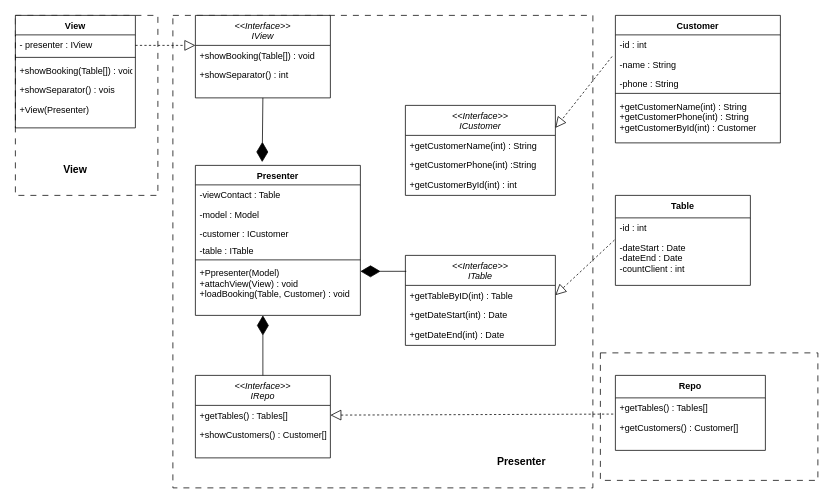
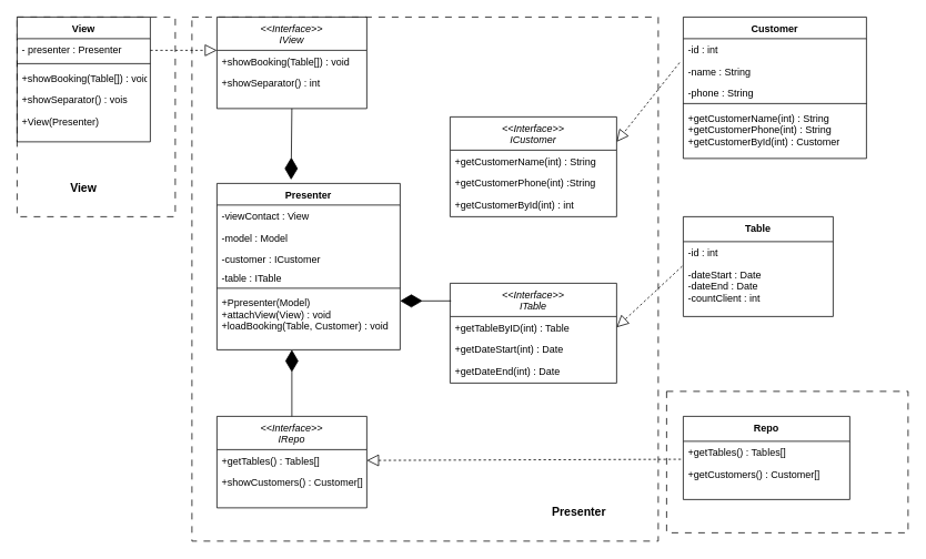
  <mxCell id="0" />
  <mxCell id="1" parent="0" />
  <mxCell id="2" value="" style="rounded=0;whiteSpace=wrap;html=1;textOpacity=0;dashed=1;dashPattern=8 8;" vertex="1" parent="1"><mxGeometry x="800" y="470" width="290" height="170" as="geometry" /></mxCell>
  <mxCell id="3" value="" style="rounded=0;whiteSpace=wrap;html=1;textOpacity=0;dashed=1;dashPattern=8 8;" vertex="1" parent="1"><mxGeometry x="230" width="560" height="630" as="geometry" y="20" /></mxCell>
  <mxCell id="4" value="" style="rounded=0;whiteSpace=wrap;html=1;textOpacity=0;dashed=1;dashPattern=8 8;" vertex="1" parent="1"><mxGeometry width="190" height="240" as="geometry" x="20" y="20" /></mxCell>
  <mxCell id="5" value="&lt;&lt;Interface&gt;&gt;&#10;IView" style="swimlane;fontStyle=2;align=center;verticalAlign=top;childLayout=stackLayout;horizontal=1;startSize=40;horizontalStack=0;resizeParent=1;resizeLast=0;collapsible=1;marginBottom=0;rounded=0;shadow=0;strokeWidth=1;" parent="1" vertex="1"><mxGeometry x="260" width="180" height="110" as="geometry" y="20"><mxRectangle x="230" y="140" width="160" height="26" as="alternateBounds" /></mxGeometry></mxCell>
  <mxCell id="6" value="+showBooking(Table[]) : void" style="text;align=left;verticalAlign=top;spacingLeft=4;spacingRight=4;overflow=hidden;rotatable=0;points=[[0,0.5],[1,0.5]];portConstraint=eastwest;rounded=0;shadow=0;html=0;" parent="5" vertex="1"><mxGeometry y="40" width="180" height="26" as="geometry" /></mxCell>
  <mxCell id="7" value="+showSeparator() : int" style="text;align=left;verticalAlign=top;spacingLeft=4;spacingRight=4;overflow=hidden;rotatable=0;points=[[0,0.5],[1,0.5]];portConstraint=eastwest;rounded=0;shadow=0;html=0;" parent="5" vertex="1"><mxGeometry y="66" width="180" height="26" as="geometry" /></mxCell>
  <mxCell id="8" value="View" style="swimlane;fontStyle=1;align=center;verticalAlign=top;childLayout=stackLayout;horizontal=1;startSize=26;horizontalStack=0;resizeParent=1;resizeLast=0;collapsible=1;marginBottom=0;rounded=0;shadow=0;strokeWidth=1;" parent="1" vertex="1"><mxGeometry width="160" height="150" as="geometry" x="20" y="20"><mxRectangle x="130" y="380" width="160" height="26" as="alternateBounds" /></mxGeometry></mxCell>
- <mxCell id="9" value="- presenter : IView" style="text;align=left;verticalAlign=top;spacingLeft=4;spacingRight=4;overflow=hidden;rotatable=0;points=[[0,0.5],[1,0.5]];portConstraint=eastwest;" parent="8" vertex="1"><mxGeometry y="26" width="160" height="26" as="geometry" /></mxCell>
+ <mxCell id="9" value="- presenter : Presenter" style="text;align=left;verticalAlign=top;spacingLeft=4;spacingRight=4;overflow=hidden;rotatable=0;points=[[0,0.5],[1,0.5]];portConstraint=eastwest;" parent="8" vertex="1"><mxGeometry y="26" width="160" height="26" as="geometry" /></mxCell>
  <mxCell id="10" value="" style="line;html=1;strokeWidth=1;align=left;verticalAlign=middle;spacingTop=-1;spacingLeft=3;spacingRight=3;rotatable=0;labelPosition=right;points=[];portConstraint=eastwest;" parent="8" vertex="1"><mxGeometry y="52" width="160" height="8" as="geometry" /></mxCell>
  <mxCell id="11" value="+showBooking(Table[]) : void" style="text;align=left;verticalAlign=top;spacingLeft=4;spacingRight=4;overflow=hidden;rotatable=0;points=[[0,0.5],[1,0.5]];portConstraint=eastwest;fontStyle=0" parent="8" vertex="1"><mxGeometry y="60" width="160" height="26" as="geometry" /></mxCell>
  <mxCell id="12" value="+showSeparator() : vois" style="text;align=left;verticalAlign=top;spacingLeft=4;spacingRight=4;overflow=hidden;rotatable=0;points=[[0,0.5],[1,0.5]];portConstraint=eastwest;" parent="8" vertex="1"><mxGeometry y="86" width="160" height="26" as="geometry" /></mxCell>
  <mxCell id="13" value="+View(Presenter)" style="text;align=left;verticalAlign=top;spacingLeft=4;spacingRight=4;overflow=hidden;rotatable=0;points=[[0,0.5],[1,0.5]];portConstraint=eastwest;" vertex="1" parent="8"><mxGeometry y="112" width="160" height="26" as="geometry" /></mxCell>
  <mxCell id="14" value="Presenter" style="swimlane;fontStyle=1;align=center;verticalAlign=top;childLayout=stackLayout;horizontal=1;startSize=26;horizontalStack=0;resizeParent=1;resizeLast=0;collapsible=1;marginBottom=0;rounded=0;shadow=0;strokeWidth=1;" vertex="1" parent="1"><mxGeometry x="260" y="220" width="220" height="200" as="geometry"><mxRectangle x="230" y="140" width="160" height="26" as="alternateBounds" /></mxGeometry></mxCell>
- <mxCell id="15" value="-viewContact : Table" style="text;align=left;verticalAlign=top;spacingLeft=4;spacingRight=4;overflow=hidden;rotatable=0;points=[[0,0.5],[1,0.5]];portConstraint=eastwest;" vertex="1" parent="14"><mxGeometry y="26" width="220" height="26" as="geometry" /></mxCell>
+ <mxCell id="15" value="-viewContact : View" style="text;align=left;verticalAlign=top;spacingLeft=4;spacingRight=4;overflow=hidden;rotatable=0;points=[[0,0.5],[1,0.5]];portConstraint=eastwest;" vertex="1" parent="14"><mxGeometry y="26" width="220" height="26" as="geometry" /></mxCell>
  <mxCell id="16" value="-model : Model" style="text;align=left;verticalAlign=top;spacingLeft=4;spacingRight=4;overflow=hidden;rotatable=0;points=[[0,0.5],[1,0.5]];portConstraint=eastwest;rounded=0;shadow=0;html=0;" vertex="1" parent="14"><mxGeometry y="52" width="220" height="26" as="geometry" /></mxCell>
  <mxCell id="17" value="-customer : ICustomer" style="text;align=left;verticalAlign=top;spacingLeft=4;spacingRight=4;overflow=hidden;rotatable=0;points=[[0,0.5],[1,0.5]];portConstraint=eastwest;rounded=0;shadow=0;html=0;" vertex="1" parent="14"><mxGeometry y="78" width="220" height="22" as="geometry" /></mxCell>
  <mxCell id="18" value="-table : ITable" style="text;align=left;verticalAlign=top;spacingLeft=4;spacingRight=4;overflow=hidden;rotatable=0;points=[[0,0.5],[1,0.5]];portConstraint=eastwest;rounded=0;shadow=0;html=0;" vertex="1" parent="14"><mxGeometry y="100" width="220" height="22" as="geometry" /></mxCell>
  <mxCell id="19" value="" style="line;html=1;strokeWidth=1;align=left;verticalAlign=middle;spacingTop=-1;spacingLeft=3;spacingRight=3;rotatable=0;labelPosition=right;points=[];portConstraint=eastwest;" vertex="1" parent="14"><mxGeometry y="122" width="220" height="8" as="geometry" /></mxCell>
  <mxCell id="20" value="+Ppresenter(Model)&#10;+attachView(View) : void&#10;+loadBooking(Table, Customer) : void" style="text;align=left;verticalAlign=top;spacingLeft=4;spacingRight=4;overflow=hidden;rotatable=0;points=[[0,0.5],[1,0.5]];portConstraint=eastwest;" vertex="1" parent="14"><mxGeometry y="130" width="220" height="58" as="geometry" /></mxCell>
  <mxCell id="21" value="&lt;&lt;Interface&gt;&gt;&#10;IRepo" style="swimlane;fontStyle=2;align=center;verticalAlign=top;childLayout=stackLayout;horizontal=1;startSize=40;horizontalStack=0;resizeParent=1;resizeLast=0;collapsible=1;marginBottom=0;rounded=0;shadow=0;strokeWidth=1;" vertex="1" parent="1"><mxGeometry x="260" y="500" width="180" height="110" as="geometry"><mxRectangle x="230" y="140" width="160" height="26" as="alternateBounds" /></mxGeometry></mxCell>
  <mxCell id="22" value="+getTables() : Tables[]" style="text;align=left;verticalAlign=top;spacingLeft=4;spacingRight=4;overflow=hidden;rotatable=0;points=[[0,0.5],[1,0.5]];portConstraint=eastwest;rounded=0;shadow=0;html=0;" vertex="1" parent="21"><mxGeometry y="40" width="180" height="26" as="geometry" /></mxCell>
  <mxCell id="23" value="+showCustomers() : Customer[]" style="text;align=left;verticalAlign=top;spacingLeft=4;spacingRight=4;overflow=hidden;rotatable=0;points=[[0,0.5],[1,0.5]];portConstraint=eastwest;rounded=0;shadow=0;html=0;" vertex="1" parent="21"><mxGeometry y="66" width="180" height="26" as="geometry" /></mxCell>
  <mxCell id="24" value="&lt;&lt;Interface&gt;&gt;&#10;ICustomer" style="swimlane;fontStyle=2;align=center;verticalAlign=top;childLayout=stackLayout;horizontal=1;startSize=40;horizontalStack=0;resizeParent=1;resizeLast=0;collapsible=1;marginBottom=0;rounded=0;shadow=0;strokeWidth=1;" vertex="1" parent="1"><mxGeometry x="540" y="140" width="200" height="120" as="geometry"><mxRectangle x="230" y="140" width="160" height="26" as="alternateBounds" /></mxGeometry></mxCell>
  <mxCell id="25" value="+getCustomerName(int) : String" style="text;align=left;verticalAlign=top;spacingLeft=4;spacingRight=4;overflow=hidden;rotatable=0;points=[[0,0.5],[1,0.5]];portConstraint=eastwest;rounded=0;shadow=0;html=0;" vertex="1" parent="24"><mxGeometry y="40" width="200" height="26" as="geometry" /></mxCell>
  <mxCell id="26" value="+getCustomerPhone(int) :String" style="text;align=left;verticalAlign=top;spacingLeft=4;spacingRight=4;overflow=hidden;rotatable=0;points=[[0,0.5],[1,0.5]];portConstraint=eastwest;rounded=0;shadow=0;html=0;" vertex="1" parent="24"><mxGeometry y="66" width="200" height="26" as="geometry" /></mxCell>
  <mxCell id="27" value="+getCustomerById(int) : int" style="text;align=left;verticalAlign=top;spacingLeft=4;spacingRight=4;overflow=hidden;rotatable=0;points=[[0,0.5],[1,0.5]];portConstraint=eastwest;rounded=0;shadow=0;html=0;" vertex="1" parent="24"><mxGeometry y="92" width="200" height="26" as="geometry" /></mxCell>
  <mxCell id="28" value="&lt;&lt;Interface&gt;&gt;&#10;ITable" style="swimlane;fontStyle=2;align=center;verticalAlign=top;childLayout=stackLayout;horizontal=1;startSize=40;horizontalStack=0;resizeParent=1;resizeLast=0;collapsible=1;marginBottom=0;rounded=0;shadow=0;strokeWidth=1;" vertex="1" parent="1"><mxGeometry x="540" y="340" width="200" height="120" as="geometry"><mxRectangle x="230" y="140" width="160" height="26" as="alternateBounds" /></mxGeometry></mxCell>
  <mxCell id="29" value="+getTableByID(int) : Table" style="text;align=left;verticalAlign=top;spacingLeft=4;spacingRight=4;overflow=hidden;rotatable=0;points=[[0,0.5],[1,0.5]];portConstraint=eastwest;rounded=0;shadow=0;html=0;" vertex="1" parent="28"><mxGeometry y="40" width="200" height="26" as="geometry" /></mxCell>
  <mxCell id="30" value="+getDateStart(int) : Date" style="text;align=left;verticalAlign=top;spacingLeft=4;spacingRight=4;overflow=hidden;rotatable=0;points=[[0,0.5],[1,0.5]];portConstraint=eastwest;rounded=0;shadow=0;html=0;" vertex="1" parent="28"><mxGeometry y="66" width="200" height="26" as="geometry" /></mxCell>
  <mxCell id="31" value="+getDateEnd(int) : Date" style="text;align=left;verticalAlign=top;spacingLeft=4;spacingRight=4;overflow=hidden;rotatable=0;points=[[0,0.5],[1,0.5]];portConstraint=eastwest;rounded=0;shadow=0;html=0;" vertex="1" parent="28"><mxGeometry y="92" width="200" height="26" as="geometry" /></mxCell>
  <mxCell id="32" value="Customer" style="swimlane;fontStyle=1;align=center;verticalAlign=top;childLayout=stackLayout;horizontal=1;startSize=26;horizontalStack=0;resizeParent=1;resizeLast=0;collapsible=1;marginBottom=0;rounded=0;shadow=0;strokeWidth=1;" vertex="1" parent="1"><mxGeometry x="820" width="220" height="170" as="geometry" y="20"><mxRectangle x="230" y="140" width="160" height="26" as="alternateBounds" /></mxGeometry></mxCell>
  <mxCell id="33" value="-id : int" style="text;align=left;verticalAlign=top;spacingLeft=4;spacingRight=4;overflow=hidden;rotatable=0;points=[[0,0.5],[1,0.5]];portConstraint=eastwest;" vertex="1" parent="32"><mxGeometry y="26" width="220" height="26" as="geometry" /></mxCell>
  <mxCell id="34" value="-name : String" style="text;align=left;verticalAlign=top;spacingLeft=4;spacingRight=4;overflow=hidden;rotatable=0;points=[[0,0.5],[1,0.5]];portConstraint=eastwest;rounded=0;shadow=0;html=0;" vertex="1" parent="32"><mxGeometry y="52" width="220" height="26" as="geometry" /></mxCell>
  <mxCell id="35" value="-phone : String" style="text;align=left;verticalAlign=top;spacingLeft=4;spacingRight=4;overflow=hidden;rotatable=0;points=[[0,0.5],[1,0.5]];portConstraint=eastwest;rounded=0;shadow=0;html=0;" vertex="1" parent="32"><mxGeometry y="78" width="220" height="22" as="geometry" /></mxCell>
  <mxCell id="36" value="" style="line;html=1;strokeWidth=1;align=left;verticalAlign=middle;spacingTop=-1;spacingLeft=3;spacingRight=3;rotatable=0;labelPosition=right;points=[];portConstraint=eastwest;" vertex="1" parent="32"><mxGeometry y="100" width="220" height="8" as="geometry" /></mxCell>
  <mxCell id="37" value="+getCustomerName(int) : String&#10;+getCustomerPhone(int) : String&#10;+getCustomerById(int) : Customer" style="text;align=left;verticalAlign=top;spacingLeft=4;spacingRight=4;overflow=hidden;rotatable=0;points=[[0,0.5],[1,0.5]];portConstraint=eastwest;" vertex="1" parent="32"><mxGeometry y="108" width="220" height="58" as="geometry" /></mxCell>
  <mxCell id="38" value="Table" style="swimlane;fontStyle=1;align=center;verticalAlign=top;childLayout=stackLayout;horizontal=1;startSize=30;horizontalStack=0;resizeParent=1;resizeLast=0;collapsible=1;marginBottom=0;rounded=0;shadow=0;strokeWidth=1;" vertex="1" parent="1"><mxGeometry x="820" y="260" width="180" height="120" as="geometry"><mxRectangle x="230" y="140" width="160" height="26" as="alternateBounds" /></mxGeometry></mxCell>
  <mxCell id="39" value="-id : int" style="text;align=left;verticalAlign=top;spacingLeft=4;spacingRight=4;overflow=hidden;rotatable=0;points=[[0,0.5],[1,0.5]];portConstraint=eastwest;rounded=0;shadow=0;html=0;" vertex="1" parent="38"><mxGeometry y="30" width="180" height="26" as="geometry" /></mxCell>
  <mxCell id="40" value="-dateStart : Date&#10;-dateEnd : Date&#10;-countClient : int" style="text;align=left;verticalAlign=top;spacingLeft=4;spacingRight=4;overflow=hidden;rotatable=0;points=[[0,0.5],[1,0.5]];portConstraint=eastwest;rounded=0;shadow=0;html=0;" vertex="1" parent="38"><mxGeometry y="56" width="180" height="64" as="geometry" /></mxCell>
  <mxCell id="41" value="" style="endArrow=block;dashed=1;endFill=0;endSize=12;html=1;rounded=0;" edge="1" parent="1"><mxGeometry width="160" relative="1" as="geometry"><mxPoint x="180" y="60" as="sourcePoint" /><mxPoint x="260" y="60" as="targetPoint" /></mxGeometry></mxCell>
  <mxCell id="42" value="" style="endArrow=diamondThin;endFill=1;endSize=24;html=1;rounded=0;exitX=0.5;exitY=1;exitDx=0;exitDy=0;entryX=0.405;entryY=-0.022;entryDx=0;entryDy=0;entryPerimeter=0;" edge="1" parent="1" source="5" target="14"><mxGeometry width="160" relative="1" as="geometry"><mxPoint x="30" y="240" as="sourcePoint" /><mxPoint x="190" y="240" as="targetPoint" /></mxGeometry></mxCell>
  <mxCell id="43" value="" style="endArrow=diamondThin;endFill=1;endSize=24;html=1;rounded=0;exitX=0.5;exitY=0;exitDx=0;exitDy=0;" edge="1" parent="1" source="21"><mxGeometry width="160" relative="1" as="geometry"><mxPoint x="490" y="480" as="sourcePoint" /><mxPoint x="350" y="420" as="targetPoint" /></mxGeometry></mxCell>
  <mxCell id="44" value="" style="endArrow=diamondThin;endFill=1;endSize=24;html=1;rounded=0;exitX=0.006;exitY=0.177;exitDx=0;exitDy=0;exitPerimeter=0;entryX=1;entryY=0.194;entryDx=0;entryDy=0;entryPerimeter=0;" edge="1" parent="1" source="28" target="20"><mxGeometry width="160" relative="1" as="geometry"><mxPoint x="510" y="530" as="sourcePoint" /><mxPoint x="670" y="530" as="targetPoint" /></mxGeometry></mxCell>
  <mxCell id="45" value="" style="endArrow=block;dashed=1;endFill=0;endSize=12;html=1;rounded=0;entryX=1;entryY=0.25;entryDx=0;entryDy=0;exitX=-0.02;exitY=0.108;exitDx=0;exitDy=0;exitPerimeter=0;" edge="1" parent="1" source="34" target="24"><mxGeometry width="160" relative="1" as="geometry"><mxPoint x="750" y="50" as="sourcePoint" /><mxPoint x="830" y="50" as="targetPoint" /></mxGeometry></mxCell>
  <mxCell id="46" value="" style="endArrow=block;dashed=1;endFill=0;endSize=12;html=1;rounded=0;exitX=-0.007;exitY=0.056;exitDx=0;exitDy=0;exitPerimeter=0;entryX=1;entryY=0.5;entryDx=0;entryDy=0;" edge="1" parent="1" source="40" target="29"><mxGeometry width="160" relative="1" as="geometry"><mxPoint x="780" y="240" as="sourcePoint" /><mxPoint x="860" y="240" as="targetPoint" /></mxGeometry></mxCell>
  <mxCell id="47" value="Repo" style="swimlane;fontStyle=1;align=center;verticalAlign=top;childLayout=stackLayout;horizontal=1;startSize=30;horizontalStack=0;resizeParent=1;resizeLast=0;collapsible=1;marginBottom=0;rounded=0;shadow=0;strokeWidth=1;" vertex="1" parent="1"><mxGeometry x="820" y="500" width="200" height="100" as="geometry"><mxRectangle x="230" y="140" width="160" height="26" as="alternateBounds" /></mxGeometry></mxCell>
  <mxCell id="48" value="+getTables() : Tables[]" style="text;align=left;verticalAlign=top;spacingLeft=4;spacingRight=4;overflow=hidden;rotatable=0;points=[[0,0.5],[1,0.5]];portConstraint=eastwest;rounded=0;shadow=0;html=0;" vertex="1" parent="47"><mxGeometry y="30" width="200" height="26" as="geometry" /></mxCell>
  <mxCell id="49" value="+getCustomers() : Customer[]" style="text;align=left;verticalAlign=top;spacingLeft=4;spacingRight=4;overflow=hidden;rotatable=0;points=[[0,0.5],[1,0.5]];portConstraint=eastwest;rounded=0;shadow=0;html=0;" vertex="1" parent="47"><mxGeometry y="56" width="200" height="26" as="geometry" /></mxCell>
  <mxCell id="50" value="" style="endArrow=block;dashed=1;endFill=0;endSize=12;html=1;rounded=0;entryX=1;entryY=0.5;entryDx=0;entryDy=0;exitX=-0.014;exitY=0.831;exitDx=0;exitDy=0;exitPerimeter=0;" edge="1" parent="1" source="48" target="22"><mxGeometry width="160" relative="1" as="geometry"><mxPoint x="600" y="560" as="sourcePoint" /><mxPoint x="680" y="560" as="targetPoint" /></mxGeometry></mxCell>
  <mxCell id="51" value="&lt;b&gt;&lt;font style=&quot;font-size: 14px;&quot;&gt;View&lt;/font&gt;&lt;/b&gt;" style="text;html=1;strokeColor=none;fillColor=none;align=center;verticalAlign=middle;whiteSpace=wrap;rounded=0;" vertex="1" parent="1"><mxGeometry x="70" y="210" width="60" height="30" as="geometry" /></mxCell>
  <mxCell id="52" value="&lt;b&gt;&lt;font style=&quot;font-size: 14px;&quot;&gt;Presenter&lt;br&gt;&lt;/font&gt;&lt;/b&gt;" style="text;html=1;strokeColor=none;fillColor=none;align=center;verticalAlign=middle;whiteSpace=wrap;rounded=0;" vertex="1" parent="1"><mxGeometry x="650" y="600" width="90" height="30" as="geometry" /></mxCell>
